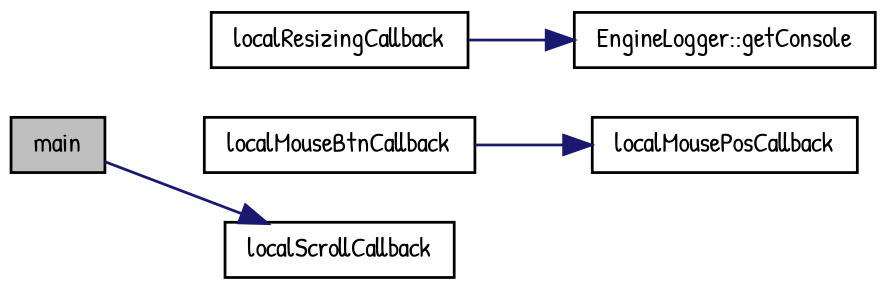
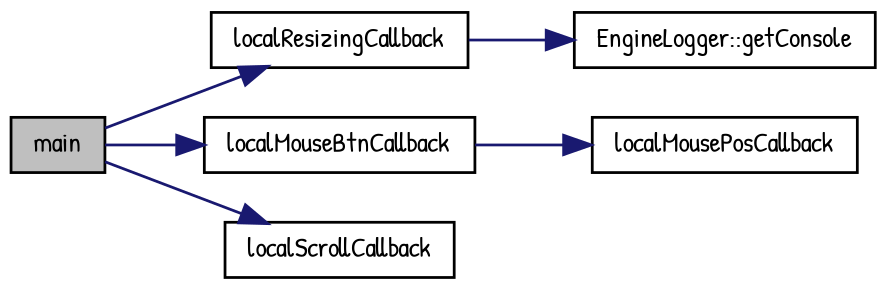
  digraph {
    fontname="Patrick Hand"
    rankdir=LR
    node [color=black fillcolor=white fontname="Patrick Hand" fontsize=10 shape=record style=filled]
    edge [color=midnightblue fontname="Patrick Hand" fontsize=10 labelfontname=Helvetica labelfontsize=10 style=solid]
    n1 [fillcolor=grey75 fontcolor=black height=0.2 label=main width=0.4]
    n2 [height=0.2 label=localResizingCallback width=0.4]
    n3 [height=0.2 label=localMouseBtnCallback width=0.4]
    n4 [height=0.2 label=localScrollCallback width=0.4]
    n5 [height=0.2 label="EngineLogger::getConsole" width=0.4]
    n6 [height=0.2 label=localMousePosCallback width=0.4]
+   n1 -> n2
+   n1 -> n3
    n1 -> n4
    n2 -> n5
    n3 -> n6
  }
